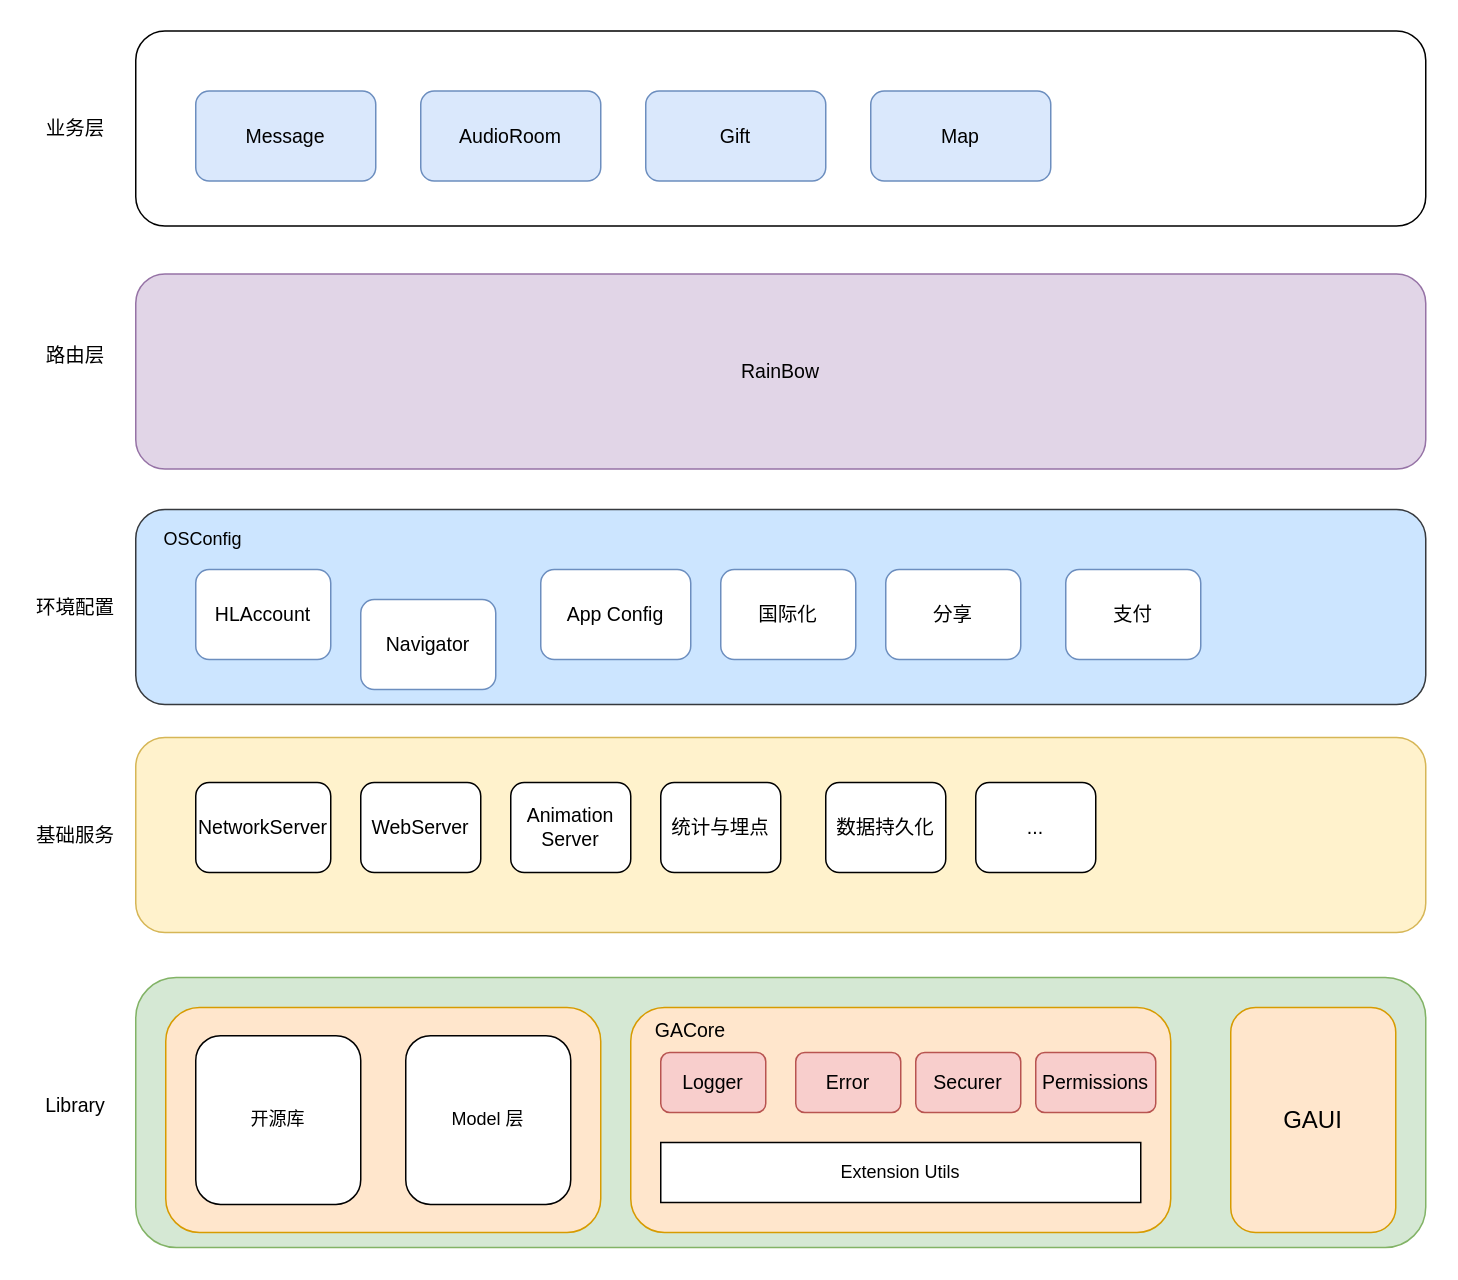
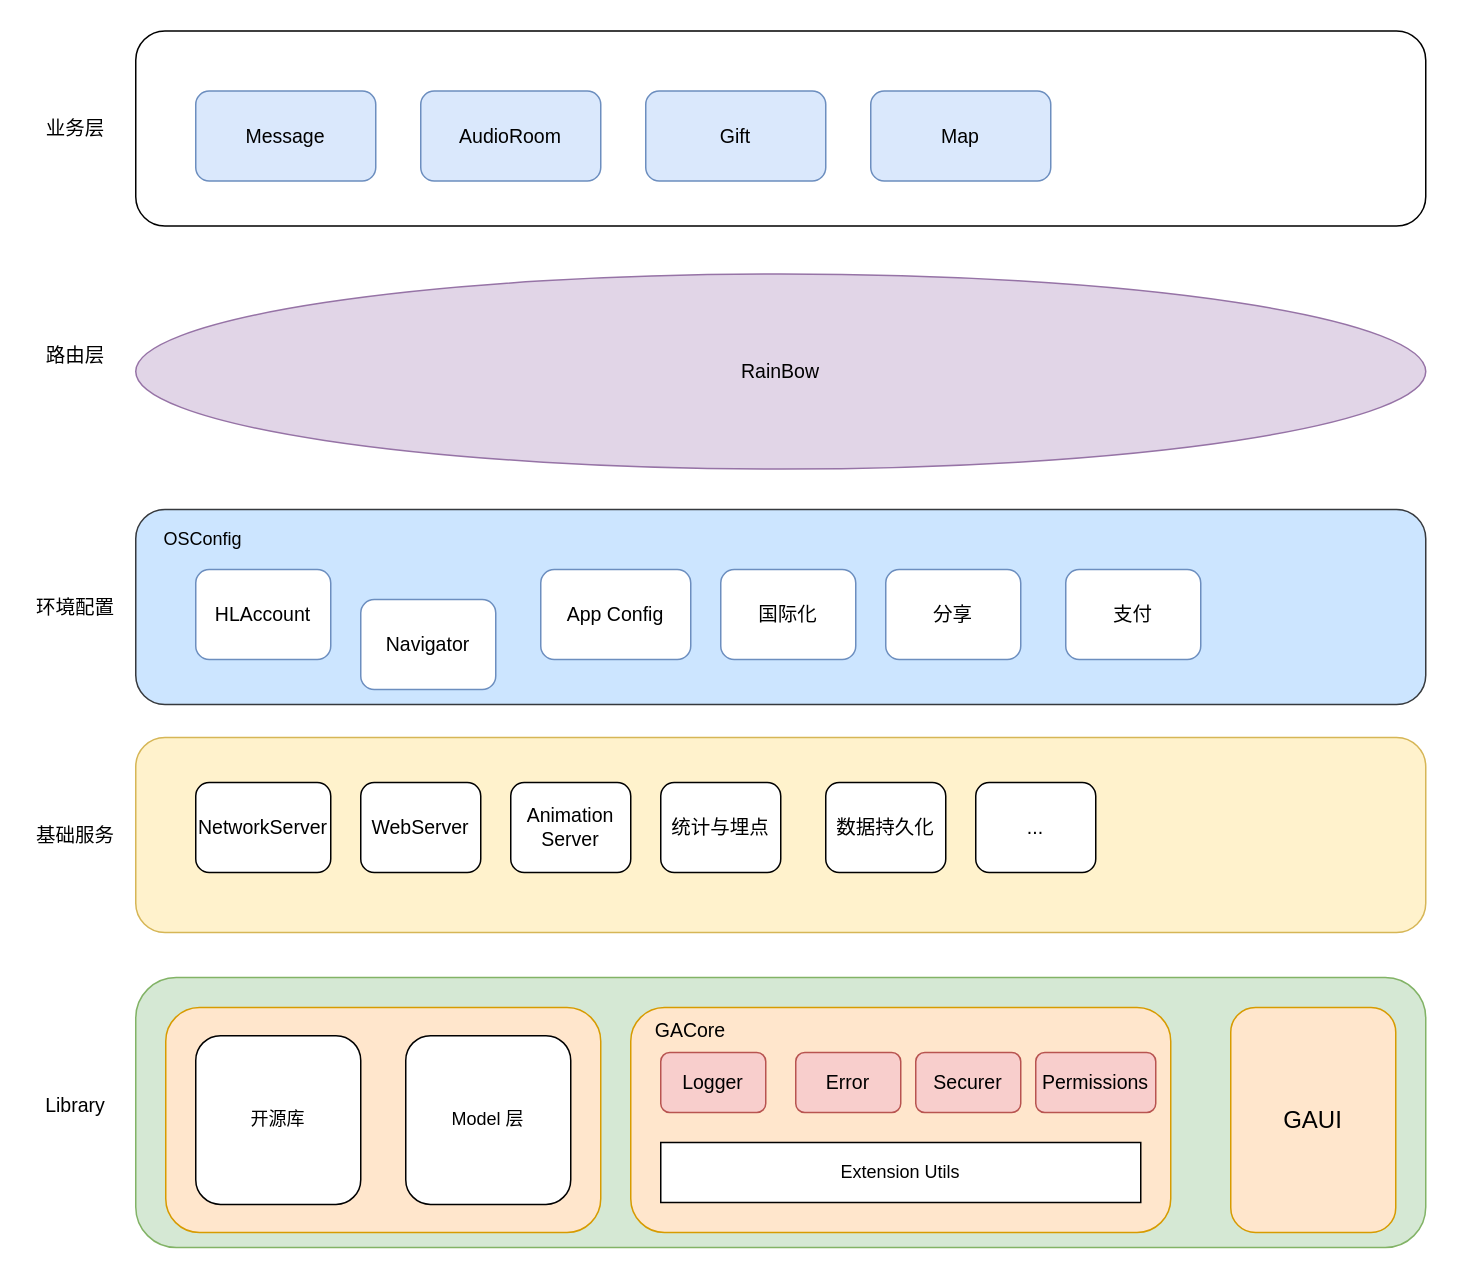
  <mxCell id="0" />
  <mxCell id="1" parent="0" />
  <mxCell id="2" value="l" style="rounded=1;whiteSpace=wrap;html=1;fillColor=#d5e8d4;strokeColor=#82b366;align=center;verticalAlign=middle;" parent="1" vertex="1"><mxGeometry x="90" y="651" width="860" height="180" as="geometry" /></mxCell>
  <mxCell id="3" value="" style="group;align=center;verticalAlign=middle;" parent="1" vertex="1" connectable="0"><mxGeometry x="20" y="20" width="920" height="130" as="geometry" /></mxCell>
  <mxCell id="4" value="" style="rounded=1;whiteSpace=wrap;html=1;align=center;verticalAlign=middle;" parent="3" vertex="1"><mxGeometry x="70" width="860" height="130" as="geometry" /></mxCell>
  <mxCell id="5" value="业务层" style="text;html=1;strokeColor=none;fillColor=none;align=center;verticalAlign=middle;whiteSpace=wrap;rounded=0;fontSize=13;" parent="3" vertex="1"><mxGeometry y="50" width="60" height="30" as="geometry" /></mxCell>
  <mxCell id="6" value="Message" style="rounded=1;whiteSpace=wrap;html=1;fontSize=13;strokeColor=#6c8ebf;fillColor=#dae8fc;align=center;verticalAlign=middle;" parent="3" vertex="1"><mxGeometry x="110" y="40" width="120" height="60" as="geometry" /></mxCell>
  <mxCell id="7" value="AudioRoom" style="rounded=1;whiteSpace=wrap;html=1;fontSize=13;strokeColor=#6c8ebf;fillColor=#dae8fc;align=center;verticalAlign=middle;" parent="3" vertex="1"><mxGeometry x="260" y="40" width="120" height="60" as="geometry" /></mxCell>
  <mxCell id="8" value="Gift" style="rounded=1;whiteSpace=wrap;html=1;fontSize=13;strokeColor=#6c8ebf;fillColor=#dae8fc;align=center;verticalAlign=middle;" parent="3" vertex="1"><mxGeometry x="410" y="40" width="120" height="60" as="geometry" /></mxCell>
  <mxCell id="9" value="Map" style="rounded=1;whiteSpace=wrap;html=1;fontSize=13;strokeColor=#6c8ebf;fillColor=#dae8fc;align=center;verticalAlign=middle;" parent="3" vertex="1"><mxGeometry x="560" y="40" width="120" height="60" as="geometry" /></mxCell>
  <mxCell id="10" value="" style="group;align=center;verticalAlign=middle;" parent="1" vertex="1" connectable="0"><mxGeometry x="20" y="339" width="930" height="130" as="geometry" /></mxCell>
  <mxCell id="11" value="" style="rounded=1;whiteSpace=wrap;html=1;fillColor=#cce5ff;strokeColor=#36393d;align=center;verticalAlign=middle;" parent="10" vertex="1"><mxGeometry x="70" width="860" height="130" as="geometry" /></mxCell>
  <mxCell id="12" value="环境配置" style="text;html=1;strokeColor=none;fillColor=none;align=center;verticalAlign=middle;whiteSpace=wrap;rounded=0;fontSize=13;" parent="10" vertex="1"><mxGeometry y="50" width="60" height="30" as="geometry" /></mxCell>
  <mxCell id="13" value="HLAccount" style="rounded=1;whiteSpace=wrap;html=1;fontSize=13;strokeColor=#6c8ebf;fillColor=#FFFFFF;align=center;verticalAlign=middle;" parent="10" vertex="1"><mxGeometry x="110" y="40" width="90" height="60" as="geometry" /></mxCell>
  <mxCell id="14" value="国际化" style="rounded=1;whiteSpace=wrap;html=1;fontSize=13;strokeColor=#6c8ebf;fillColor=#FFFFFF;align=center;verticalAlign=middle;" parent="10" vertex="1"><mxGeometry x="460" y="40" width="90" height="60" as="geometry" /></mxCell>
  <mxCell id="15" value="Navigator" style="rounded=1;whiteSpace=wrap;html=1;fontSize=13;strokeColor=#6c8ebf;fillColor=#FFFFFF;align=center;verticalAlign=middle;" parent="10" vertex="1"><mxGeometry x="220" y="60" width="90" height="60" as="geometry" /></mxCell>
  <mxCell id="16" value="App Config" style="rounded=1;whiteSpace=wrap;html=1;fontSize=13;strokeColor=#6c8ebf;fillColor=#FFFFFF;align=center;verticalAlign=middle;" parent="10" vertex="1"><mxGeometry x="340" y="40" width="100" height="60" as="geometry" /></mxCell>
  <mxCell id="17" value="OSConfig" style="text;html=1;strokeColor=none;fillColor=none;align=center;verticalAlign=middle;whiteSpace=wrap;rounded=0;" parent="10" vertex="1"><mxGeometry x="70" y="10" width="90" height="20" as="geometry" /></mxCell>
  <mxCell id="18" value="分享" style="rounded=1;whiteSpace=wrap;html=1;fontSize=13;strokeColor=#6c8ebf;fillColor=#FFFFFF;align=center;verticalAlign=middle;" parent="10" vertex="1"><mxGeometry x="570" y="40" width="90" height="60" as="geometry" /></mxCell>
  <mxCell id="19" value="支付" style="rounded=1;whiteSpace=wrap;html=1;fontSize=13;strokeColor=#6c8ebf;fillColor=#FFFFFF;align=center;verticalAlign=middle;" parent="10" vertex="1"><mxGeometry x="690" y="40" width="90" height="60" as="geometry" /></mxCell>
  <mxCell id="20" value="" style="group;align=center;verticalAlign=middle;" parent="1" vertex="1" connectable="0"><mxGeometry x="20" y="491" width="930" height="130" as="geometry" /></mxCell>
  <mxCell id="21" value="" style="rounded=1;whiteSpace=wrap;html=1;fillColor=#fff2cc;strokeColor=#d6b656;align=center;verticalAlign=middle;" parent="20" vertex="1"><mxGeometry x="70" width="860" height="130" as="geometry" /></mxCell>
  <mxCell id="22" value="NetworkServer" style="rounded=1;whiteSpace=wrap;html=1;fontSize=13;strokeColor=default;align=center;verticalAlign=middle;" parent="20" vertex="1"><mxGeometry x="110" y="30" width="90" height="60" as="geometry" /></mxCell>
  <mxCell id="23" value="WebServer" style="rounded=1;whiteSpace=wrap;html=1;fontSize=13;strokeColor=default;align=center;verticalAlign=middle;" parent="20" vertex="1"><mxGeometry x="220" y="30" width="80" height="60" as="geometry" /></mxCell>
  <mxCell id="24" value="Animation&lt;br&gt;Server" style="rounded=1;whiteSpace=wrap;html=1;fontSize=13;strokeColor=default;align=center;verticalAlign=middle;" parent="20" vertex="1"><mxGeometry x="320" y="30" width="80" height="60" as="geometry" /></mxCell>
  <mxCell id="25" value="统计与埋点" style="rounded=1;whiteSpace=wrap;html=1;fontSize=13;strokeColor=default;align=center;verticalAlign=middle;" parent="20" vertex="1"><mxGeometry x="420" y="30" width="80" height="60" as="geometry" /></mxCell>
  <mxCell id="26" value="基础服务" style="text;html=1;strokeColor=none;fillColor=none;align=center;verticalAlign=middle;whiteSpace=wrap;rounded=0;fontSize=13;" parent="20" vertex="1"><mxGeometry y="50" width="60" height="30" as="geometry" /></mxCell>
  <mxCell id="27" value="数据持久化" style="rounded=1;whiteSpace=wrap;html=1;fontSize=13;strokeColor=default;align=center;verticalAlign=middle;" parent="20" vertex="1"><mxGeometry x="530" y="30" width="80" height="60" as="geometry" /></mxCell>
  <mxCell id="28" value="..." style="rounded=1;whiteSpace=wrap;html=1;fontSize=13;strokeColor=default;align=center;verticalAlign=middle;" parent="20" vertex="1"><mxGeometry x="630" y="30" width="80" height="60" as="geometry" /></mxCell>
- <mxCell id="29" value="RainBow" style="rounded=1;whiteSpace=wrap;html=1;fontSize=13;align=center;verticalAlign=middle;fillColor=#e1d5e7;strokeColor=#9673a6;" parent="1" vertex="1"><mxGeometry x="90" y="182" width="860" height="130" as="geometry" /></mxCell>
+ <mxCell id="29" value="RainBow" style="ellipse;whiteSpace=wrap;html=1;fontSize=13;align=center;verticalAlign=middle;fillColor=#e1d5e7;strokeColor=#9673a6;" parent="1" vertex="1"><mxGeometry x="90" y="182" width="860" height="130" as="geometry" /></mxCell>
  <mxCell id="30" value="路由层" style="text;html=1;strokeColor=none;fillColor=none;align=center;verticalAlign=middle;whiteSpace=wrap;rounded=0;fontSize=13;" parent="1" vertex="1"><mxGeometry x="20" y="221" width="60" height="30" as="geometry" /></mxCell>
  <mxCell id="31" value="Library" style="text;html=1;strokeColor=none;fillColor=none;align=center;verticalAlign=middle;whiteSpace=wrap;rounded=0;fontSize=13;" parent="1" vertex="1"><mxGeometry x="20" y="721" width="60" height="30" as="geometry" /></mxCell>
  <mxCell id="32" value="" style="group;align=center;verticalAlign=middle;" parent="1" vertex="1" connectable="0"><mxGeometry x="110" y="671" width="290" height="150" as="geometry" /></mxCell>
  <mxCell id="33" value="" style="group;align=center;verticalAlign=middle;" parent="32" vertex="1" connectable="0"><mxGeometry width="290" height="150" as="geometry" /></mxCell>
  <mxCell id="34" value="" style="rounded=1;whiteSpace=wrap;html=1;fontSize=16;strokeColor=#d79b00;fillColor=#ffe6cc;align=center;verticalAlign=middle;" parent="33" vertex="1"><mxGeometry width="290" height="150" as="geometry" /></mxCell>
  <mxCell id="35" value="开源库" style="rounded=1;whiteSpace=wrap;html=1;align=center;verticalAlign=middle;" parent="33" vertex="1"><mxGeometry x="20" y="18.75" width="110" height="112.5" as="geometry" /></mxCell>
  <mxCell id="36" value="Model 层" style="rounded=1;whiteSpace=wrap;html=1;align=center;verticalAlign=middle;" parent="33" vertex="1"><mxGeometry x="160" y="18.75" width="110" height="112.5" as="geometry" /></mxCell>
  <mxCell id="37" value="" style="group;align=center;verticalAlign=middle;" parent="1" vertex="1" connectable="0"><mxGeometry x="820" y="671" width="110" height="150" as="geometry" /></mxCell>
  <mxCell id="38" value="GAUI" style="rounded=1;whiteSpace=wrap;html=1;fontSize=16;strokeColor=#d79b00;fillColor=#ffe6cc;align=center;verticalAlign=middle;" parent="37" vertex="1"><mxGeometry width="110" height="150" as="geometry" /></mxCell>
  <mxCell id="39" value="" style="group;align=center;verticalAlign=middle;" parent="1" vertex="1" connectable="0"><mxGeometry x="420" y="671" width="360" height="150" as="geometry" /></mxCell>
  <mxCell id="40" value="" style="rounded=1;whiteSpace=wrap;html=1;fontSize=16;strokeColor=#d79b00;fillColor=#ffe6cc;align=center;verticalAlign=middle;" parent="39" vertex="1"><mxGeometry width="360" height="150" as="geometry" /></mxCell>
  <mxCell id="41" value="GACore" style="text;html=1;strokeColor=none;fillColor=none;align=center;verticalAlign=middle;whiteSpace=wrap;rounded=0;fontSize=13;" parent="39" vertex="1"><mxGeometry x="10" width="60" height="30" as="geometry" /></mxCell>
  <mxCell id="42" value="Extension Utils" style="whiteSpace=wrap;html=1;align=center;verticalAlign=middle;rounded=0;" parent="39" vertex="1"><mxGeometry x="20" y="90" width="320" height="40" as="geometry" /></mxCell>
  <mxCell id="43" value="Error" style="rounded=1;whiteSpace=wrap;html=1;fontSize=13;strokeColor=#b85450;fillColor=#f8cecc;flipH=0;align=center;verticalAlign=middle;" parent="39" vertex="1"><mxGeometry x="110" y="30" width="70" height="40" as="geometry" /></mxCell>
  <mxCell id="44" value="Logger" style="rounded=1;whiteSpace=wrap;html=1;fontSize=13;strokeColor=#b85450;fillColor=#f8cecc;flipH=0;align=center;verticalAlign=middle;" parent="39" vertex="1"><mxGeometry x="20" y="30" width="70" height="40" as="geometry" /></mxCell>
  <mxCell id="45" value="Securer" style="rounded=1;whiteSpace=wrap;html=1;fontSize=13;strokeColor=#b85450;fillColor=#f8cecc;flipH=0;align=center;verticalAlign=middle;" parent="39" vertex="1"><mxGeometry x="190" y="30" width="70" height="40" as="geometry" /></mxCell>
  <mxCell id="46" value="Permissions" style="rounded=1;whiteSpace=wrap;html=1;fontSize=13;strokeColor=#b85450;fillColor=#f8cecc;flipH=0;align=center;verticalAlign=middle;" parent="39" vertex="1"><mxGeometry x="270" y="30" width="80" height="40" as="geometry" /></mxCell>
